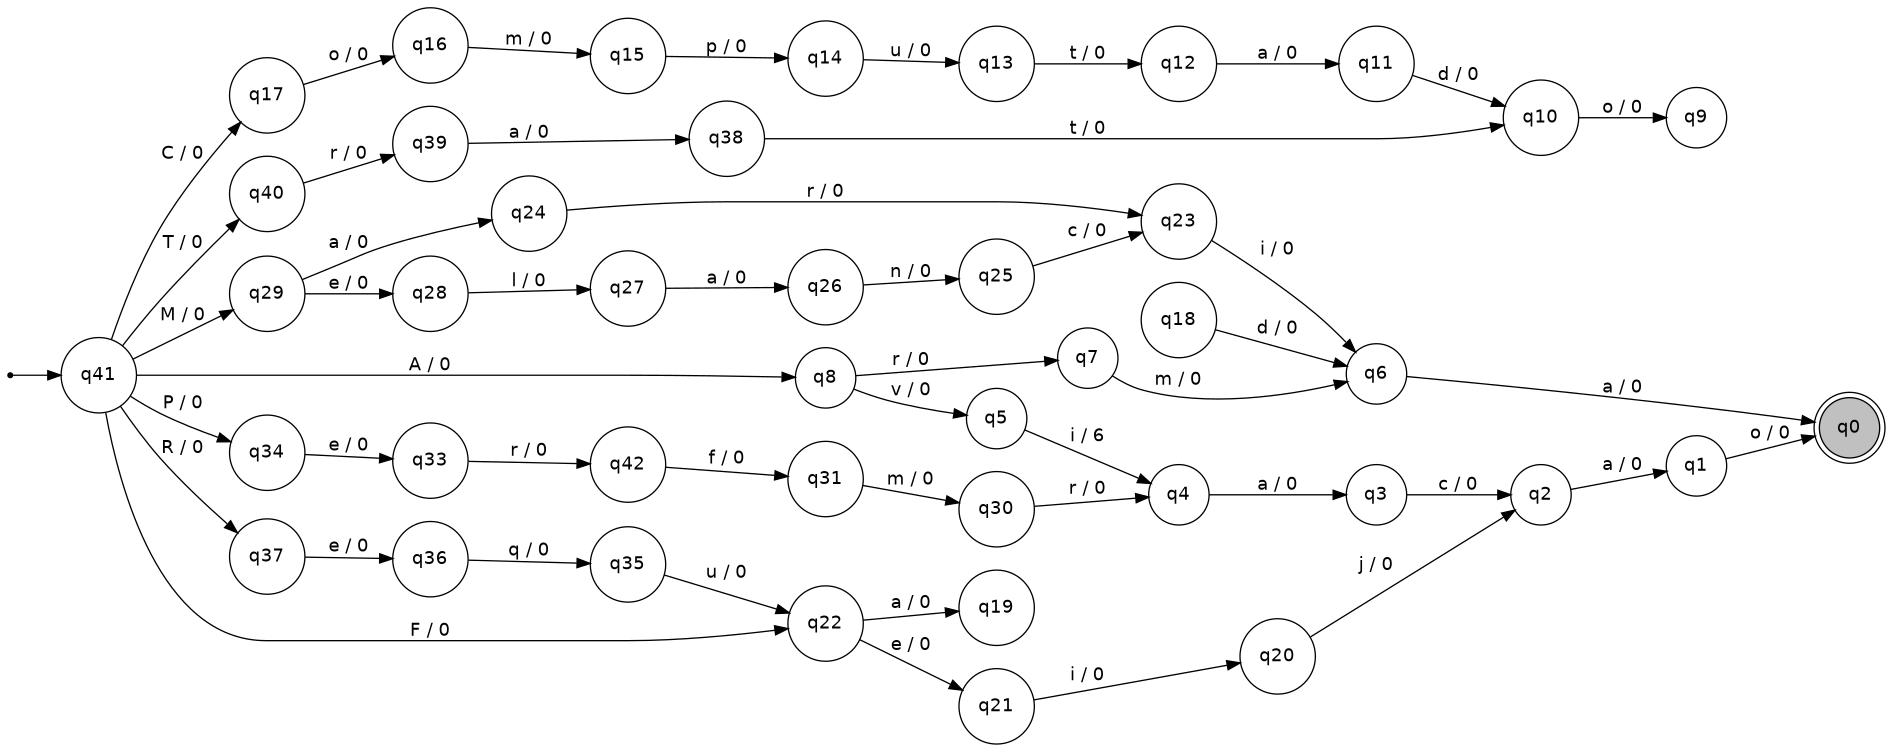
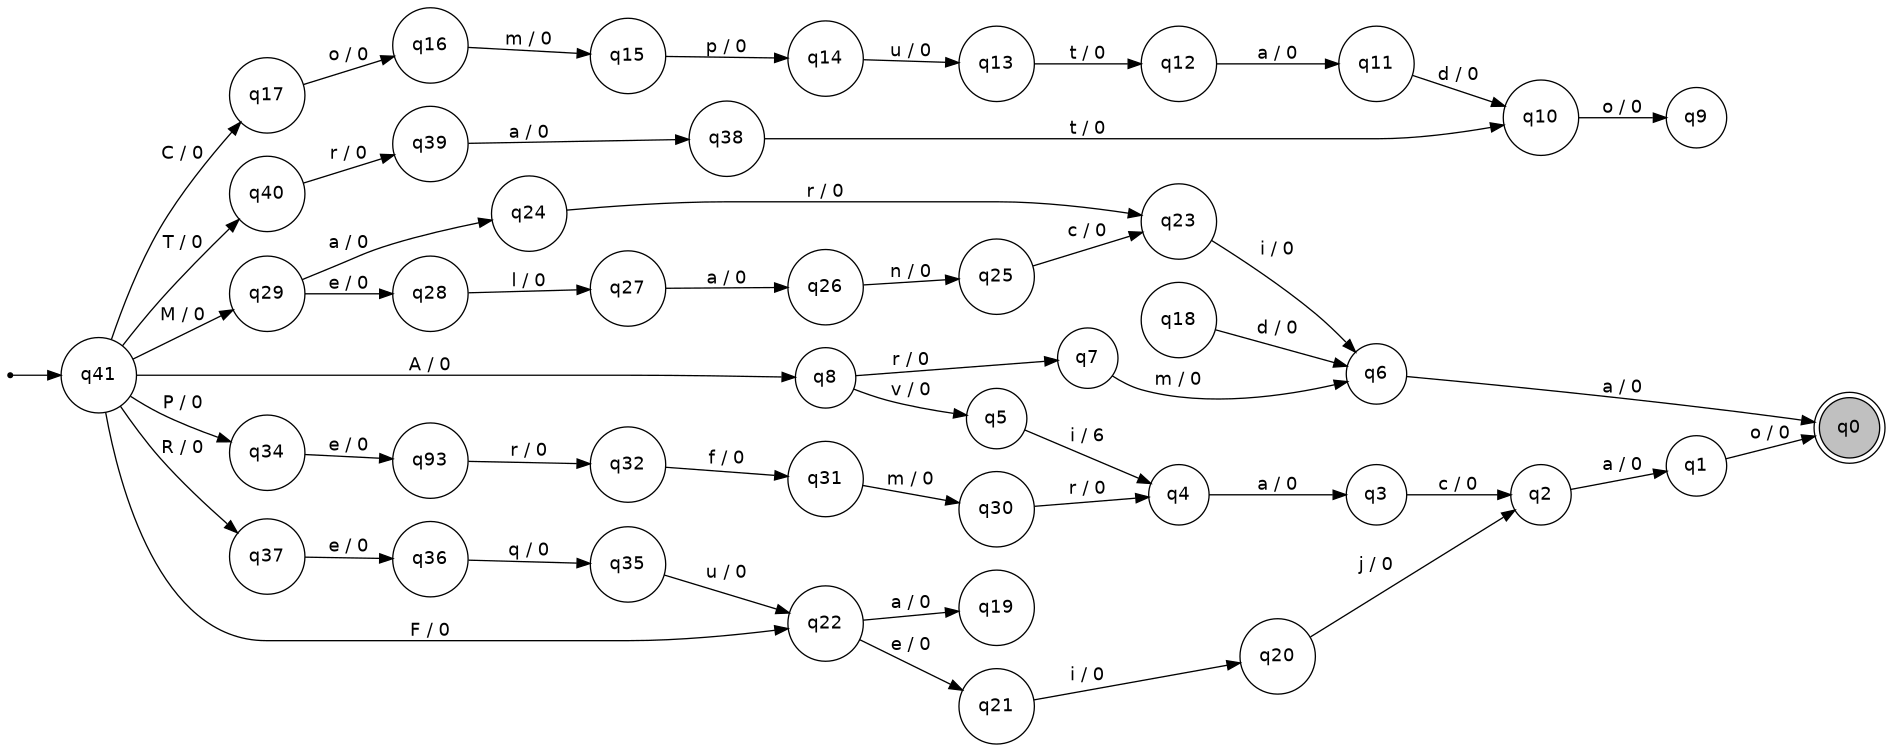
  digraph {
    fontname="DejaVu Sans"
    rankdir=LR
    node [fontname="DejaVu Sans" shape=circle]
    edge [fontname="DejaVu Sans"]
    ini [shape=point]
    n2 [label=q41]
    n3 [label=q40]
    n4 [label=q8]
    n5 [label=q17]
    n6 [label=q22]
    n7 [label=q29]
    n8 [label=q34]
    n9 [label=q37]
    n10 [label=q39]
    n11 [label=q5]
    n12 [label=q7]
    n13 [label=q16]
    n14 [label=q19]
    n15 [label=q21]
    n16 [label=q24]
    n17 [label=q28]
-   n18 [label=q33]
+   n18 [label=q93]
    n19 [label=q36]
    n20 [fillcolor=gray label=q0 shape=doublecircle style=filled]
    n21 [label=q38]
    n22 [label=q10]
    n23 [label=q9]
    n24 [label=q23]
    n25 [label=q6]
    n26 [label=q1]
    n27 [label=q2]
    n28 [label=q3]
    n29 [label=q4]
    n30 [label=q11]
    n31 [label=q12]
    n32 [label=q13]
    n33 [label=q14]
    n34 [label=q15]
    n35 [label=q18]
    n36 [label=q20]
    n37 [label=q25]
    n38 [label=q26]
    n39 [label=q27]
    n40 [label=q30]
    n41 [label=q31]
-   n42 [label=q42]
+   n42 [label=q32]
    n43 [label=q35]
    ini -> n2
    n2 -> n3 [label="T / 0"]
    n2 -> n4 [label="A / 0"]
    n2 -> n5 [label="C / 0"]
    n2 -> n6 [label="F / 0"]
    n2 -> n7 [label="M / 0"]
    n2 -> n8 [label="P / 0"]
    n2 -> n9 [label="R / 0"]
    n3 -> n10 [label="r / 0"]
    n4 -> n11 [label="v / 0"]
    n4 -> n12 [label="r / 0"]
    n5 -> n13 [label="o / 0"]
    n6 -> n14 [label="a / 0"]
    n6 -> n15 [label="e / 0"]
    n7 -> n16 [label="a / 0"]
    n7 -> n17 [label="e / 0"]
    n8 -> n18 [label="e / 0"]
    n9 -> n19 [label="e / 0"]
    n10 -> n21 [label="a / 0"]
    n11 -> n29 [label="i / 6"]
    n12 -> n25 [label="m / 0"]
    n13 -> n34 [label="m / 0"]
    n15 -> n36 [label="i / 0"]
    n16 -> n24 [label="r / 0"]
    n17 -> n39 [label="l / 0"]
    n18 -> n42 [label="r / 0"]
    n19 -> n43 [label="q / 0"]
    n21 -> n22 [label="t / 0"]
    n22 -> n23 [label="o / 0"]
    n24 -> n25 [label="i / 0"]
    n25 -> n20 [label="a / 0"]
    n26 -> n20 [label="o / 0"]
    n27 -> n26 [label="a / 0"]
    n28 -> n27 [label="c / 0"]
    n29 -> n28 [label="a / 0"]
    n30 -> n22 [label="d / 0"]
    n31 -> n30 [label="a / 0"]
    n32 -> n31 [label="t / 0"]
    n33 -> n32 [label="u / 0"]
    n34 -> n33 [label="p / 0"]
    n35 -> n25 [label="d / 0"]
    n36 -> n27 [label="j / 0"]
    n37 -> n24 [label="c / 0"]
    n38 -> n37 [label="n / 0"]
    n39 -> n38 [label="a / 0"]
    n40 -> n29 [label="r / 0"]
    n41 -> n40 [label="m / 0"]
    n42 -> n41 [label="f / 0"]
    n43 -> n6 [label="u / 0"]
  }
